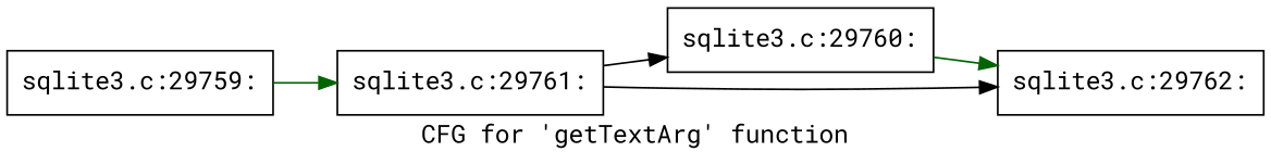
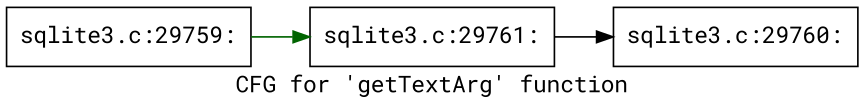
  digraph {
    fontname="Roboto Mono"
    label="CFG for 'getTextArg' function"
    rankdir=LR
    node [fontname="Roboto Mono" shape=record]
    edge [color=darkgreen fontname="Roboto Mono"]
    n1 [label="{sqlite3.c:29759:}"]
    n2 [label="{sqlite3.c:29761:}"]
    n3 [label="{sqlite3.c:29760:}"]
-   n4 [label="{sqlite3.c:29762:}"]
    n1 -> n2
    n2 -> n3 [color=black]
-   n2 -> n4 [color=black]
-   n3 -> n4
  }
